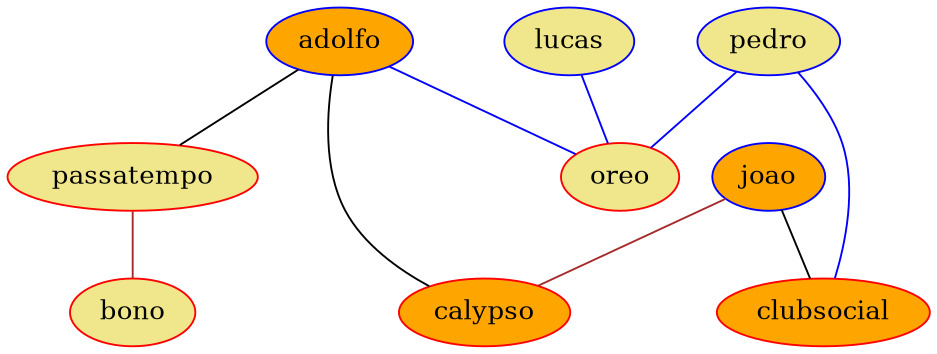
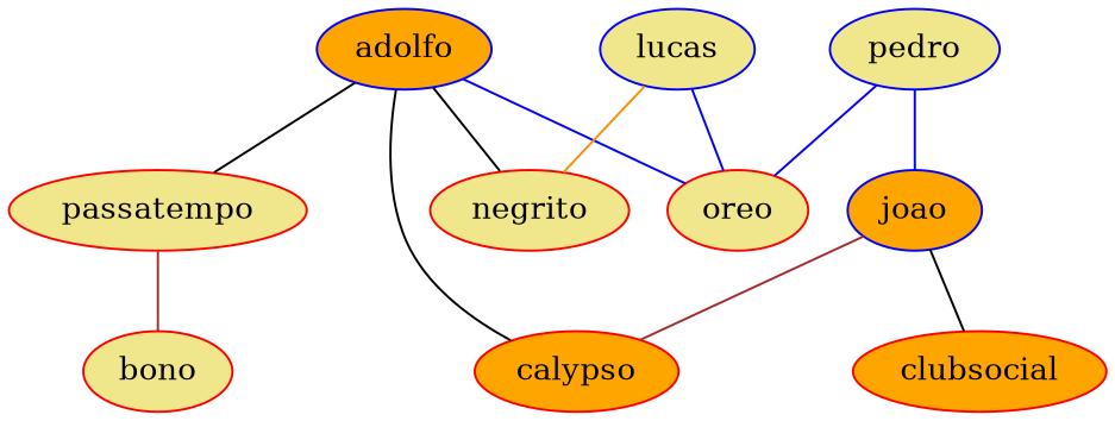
  graph {
    node [color=red fillcolor=khaki style=filled type=p]
    edge [color=black]
    adolfo [color=blue fillcolor=orange type=c]
    passatempo
+   negrito
    oreo
    calypso [fillcolor=orange]
    bono
    lucas [color=blue type=c]
    pedro [color=blue type=c]
    clubsocial [fillcolor=orange]
    joao [color=blue fillcolor=orange type=c]
    adolfo -- passatempo
+   adolfo -- negrito
    adolfo -- oreo [color=blue]
    adolfo -- calypso
    passatempo -- bono [color=brown]
+   lucas -- negrito [color=darkorange]
    lucas -- oreo [color=blue]
    pedro -- oreo [color=blue]
-   pedro -- clubsocial [color=blue]
+   pedro -- joao [color=blue]
    joao -- calypso [color=brown]
    joao -- clubsocial
  }
